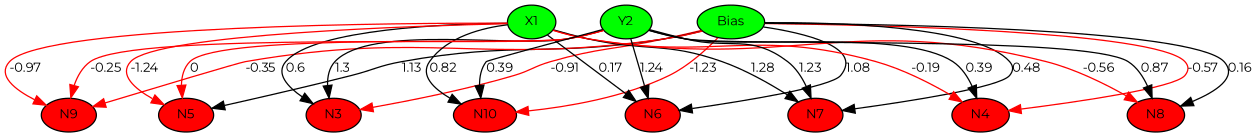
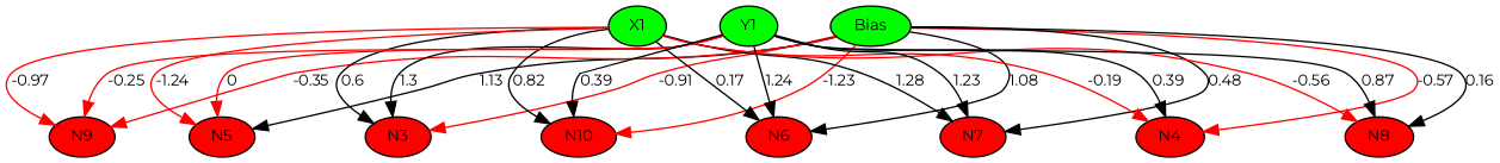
  digraph {
    fontname=Montserrat
    node [fillcolor=red fontsize=10 shape=ellipse style=filled fontname=Montserrat]
    edge [color=black fontsize=10 fontname=Montserrat]
    N3 [height=0.1 width=0.1]
    N4 [height=0.1 width=0.1]
    N5 [height=0.1 width=0.1]
    N6 [height=0.1 width=0.1]
    N7 [height=0.1 width=0.1]
    N8 [height=0.1 width=0.1]
    N9 [height=0.1 width=0.1]
    N10 [height=0.1 width=0.1]
    n9 [fillcolor=green height=0.1 label=Bias width=0.1]
    n10 [fillcolor=green height=0.1 label=X1 width=0.1]
-   n11 [fillcolor=green height=0.1 label=Y2 width=0.1]
+   n11 [fillcolor=green height=0.1 label=Y1 width=0.1]
    subgraph sub_1 {
      rank=same
      N3
      N4
      N5
      N6
      N7
      N8
      N9
      N10
    }
    subgraph sub_2 {
      rank=same
      n9
      n10
      n11
    }
    n9 -> N3 [arrowType=inv color=red label=-0.91]
    n9 -> N4 [arrowType=inv color=red label=-0.57]
    n9 -> N5 [label=1.13]
    n9 -> N6 [label=1.08]
    n9 -> N7 [label=0.48]
    n9 -> N8 [label=0.16]
    n9 -> N9 [arrowType=inv color=red label=-0.35]
    n9 -> N10 [arrowType=inv color=red label=-1.23]
    n10 -> N3 [label=0.6]
    n10 -> N4 [arrowType=inv color=red label=-0.19]
    n10 -> N5 [arrowType=inv color=red label=-1.24]
    n10 -> N6 [label=0.17]
    n10 -> N7 [label=1.28]
    n10 -> N8 [arrowType=inv color=red label=-0.56]
    n10 -> N9 [arrowType=inv color=red label=-0.97]
    n10 -> N10 [label=0.82]
    n10 -> n11 [style=invis color="" fontsize=""]
    n11 -> N3 [label=1.3]
    n11 -> N4 [label=0.39]
    n11 -> N5 [arrowType=inv color=red label=0]
    n11 -> N6 [label=1.24]
    n11 -> N7 [label=1.23]
    n11 -> N8 [label=0.87]
    n11 -> N9 [arrowType=inv color=red label=-0.25]
    n11 -> N10 [label=0.39]
    n11 -> n9 [style=invis color="" fontsize=""]
  }
